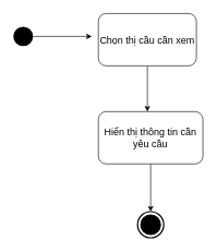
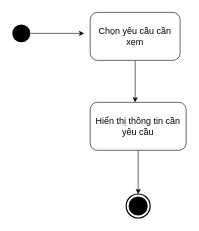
  <mxCell id="0" />
  <mxCell id="1" parent="0" />
  <mxCell id="2" style="edgeStyle=orthogonalEdgeStyle;rounded=0;orthogonalLoop=1;jettySize=auto;html=1;fontSize=15;" edge="1" parent="1" source="3"><mxGeometry relative="1" as="geometry"><mxPoint x="140" y="55" as="targetPoint" /></mxGeometry></mxCell>
  <mxCell id="3" value="" style="ellipse;fillColor=#000000;strokeColor=none;" vertex="1" parent="1"><mxGeometry x="20" y="40" width="30" height="30" as="geometry" /></mxCell>
  <mxCell id="4" value="" style="html=1;shape=mxgraph.sysml.actFinal;strokeWidth=2;verticalLabelPosition=bottom;verticalAlignment=top;" vertex="1" parent="1"><mxGeometry x="210" y="323" width="40" height="40" as="geometry" /></mxCell>
  <mxCell id="5" style="edgeStyle=orthogonalEdgeStyle;rounded=0;orthogonalLoop=1;jettySize=auto;html=1;fontSize=15;" edge="1" parent="1" source="6"><mxGeometry relative="1" as="geometry"><mxPoint x="225" y="170" as="targetPoint" /></mxGeometry></mxCell>
- <mxCell id="6" value="Chọn thị cầu cần xem" style="shape=rect;html=1;rounded=1;whiteSpace=wrap;align=center;fontSize=15;" vertex="1" parent="1"><mxGeometry x="150" y="20" width="150" height="80" as="geometry" /></mxCell>
+ <mxCell id="6" value="Chọn yêu cầu cần xem" style="shape=rect;html=1;rounded=1;whiteSpace=wrap;align=center;fontSize=15;" vertex="1" parent="1"><mxGeometry x="150" y="20" width="150" height="80" as="geometry" /></mxCell>
  <mxCell id="7" style="edgeStyle=orthogonalEdgeStyle;rounded=0;orthogonalLoop=1;jettySize=auto;html=1;entryX=0.5;entryY=0;entryDx=0;entryDy=0;entryPerimeter=0;fontSize=15;" edge="1" parent="1" source="8" target="4"><mxGeometry relative="1" as="geometry" /></mxCell>
  <mxCell id="8" value="Hiển thị thông tin cần yêu cầu" style="shape=rect;html=1;rounded=1;whiteSpace=wrap;align=center;fontSize=15;" vertex="1" parent="1"><mxGeometry x="150" y="170" width="160" height="80" as="geometry" /></mxCell>
